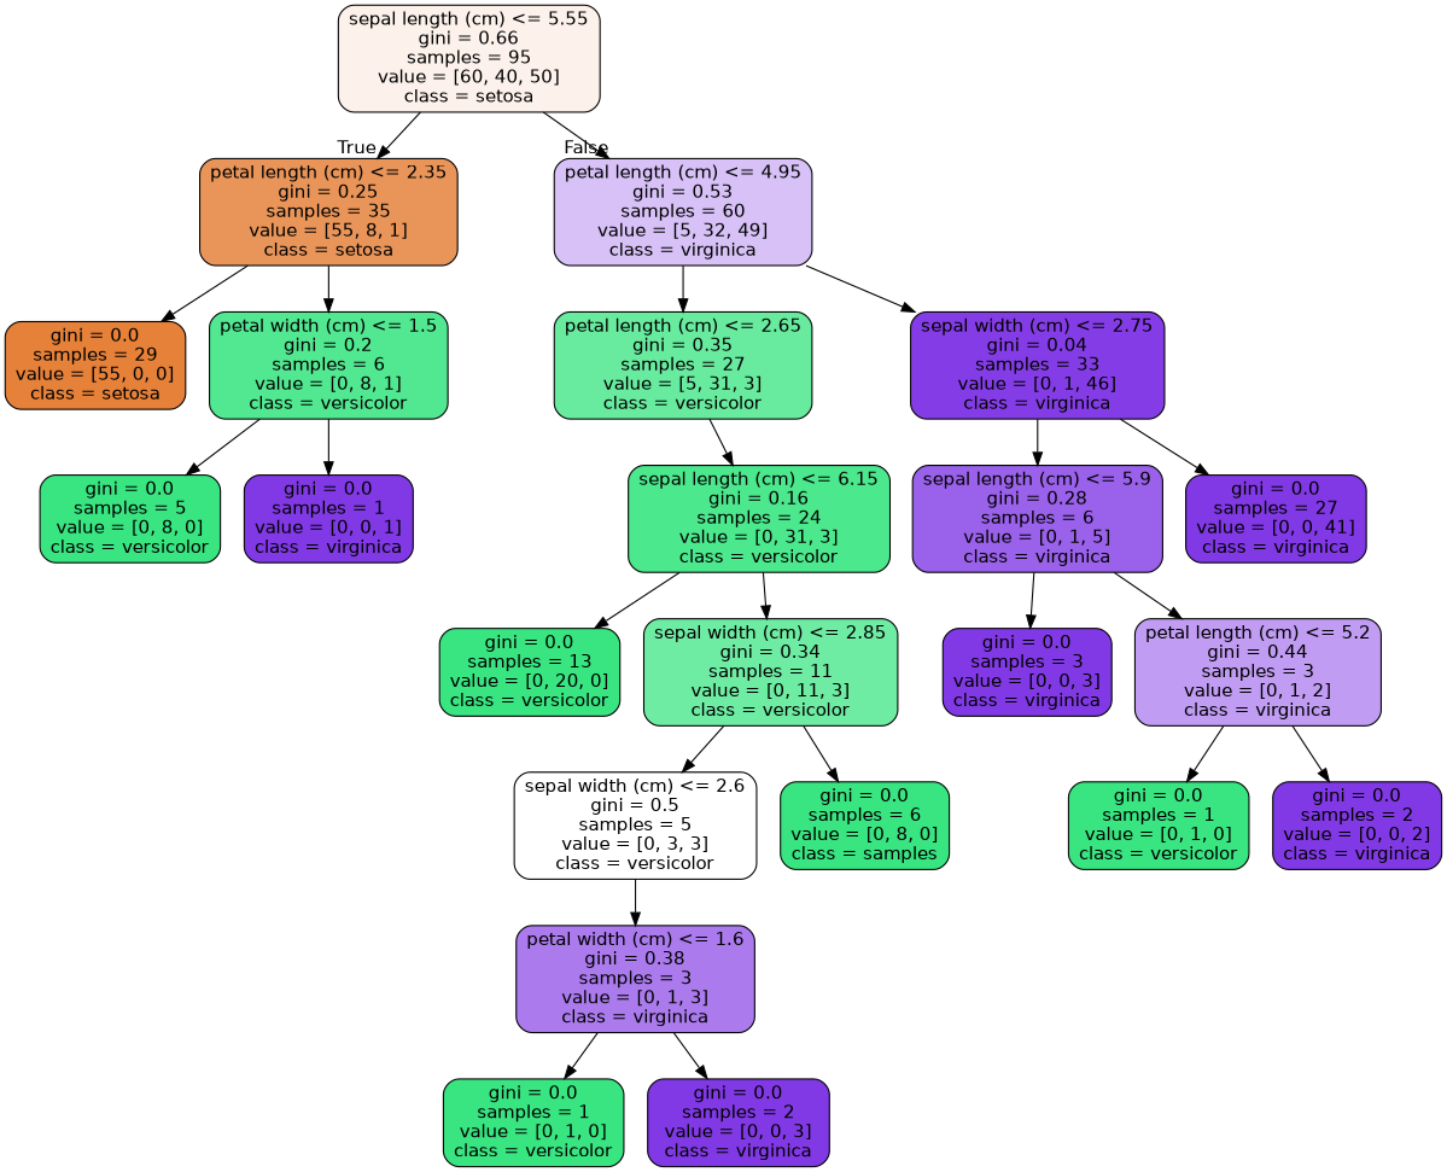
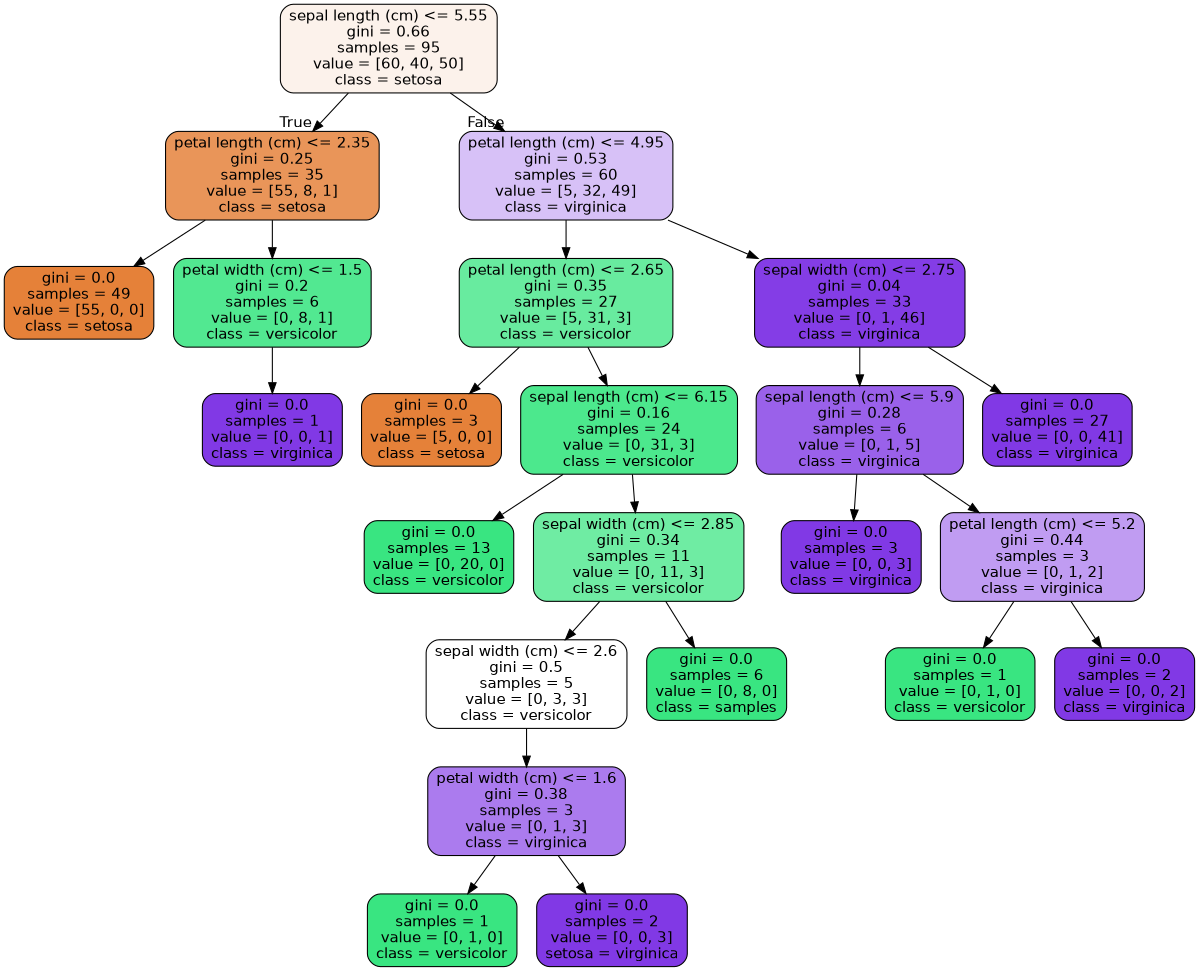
  digraph {
    node [color=black fillcolor="#39e581" fontname=helvetica shape=box style="filled, rounded"]
    edge [fontname=helvetica]
    n1 [fillcolor="#fcf2eb" label="sepal length (cm) <= 5.55\ngini = 0.66\nsamples = 95\nvalue = [60, 40, 50]\nclass = setosa"]
    n2 [fillcolor="#e99559" label="petal length (cm) <= 2.35\ngini = 0.25\nsamples = 35\nvalue = [55, 8, 1]\nclass = setosa"]
    n3 [fillcolor="#d7c1f7" label="petal length (cm) <= 4.95\ngini = 0.53\nsamples = 60\nvalue = [5, 32, 49]\nclass = virginica"]
-   n4 [fillcolor="#e58139" label="gini = 0.0\nsamples = 29\nvalue = [55, 0, 0]\nclass = setosa"]
+   n4 [fillcolor="#e58139" label="gini = 0.0\nsamples = 49\nvalue = [55, 0, 0]\nclass = setosa"]
    n5 [fillcolor="#52e891" label="petal width (cm) <= 1.5\ngini = 0.2\nsamples = 6\nvalue = [0, 8, 1]\nclass = versicolor"]
    n6 [fillcolor="#68eb9f" label="petal length (cm) <= 2.65\ngini = 0.35\nsamples = 27\nvalue = [5, 31, 3]\nclass = versicolor"]
    n7 [fillcolor="#843de6" label="sepal width (cm) <= 2.75\ngini = 0.04\nsamples = 33\nvalue = [0, 1, 46]\nclass = virginica"]
-   n8 [label="gini = 0.0\nsamples = 5\nvalue = [0, 8, 0]\nclass = versicolor"]
    n9 [fillcolor="#8139e5" label="gini = 0.0\nsamples = 1\nvalue = [0, 0, 1]\nclass = virginica"]
+   n10 [fillcolor="#e58139" label="gini = 0.0\nsamples = 3\nvalue = [5, 0, 0]\nclass = setosa"]
    n11 [fillcolor="#4ce88d" label="sepal length (cm) <= 6.15\ngini = 0.16\nsamples = 24\nvalue = [0, 31, 3]\nclass = versicolor"]
    n12 [fillcolor="#9a61ea" label="sepal length (cm) <= 5.9\ngini = 0.28\nsamples = 6\nvalue = [0, 1, 5]\nclass = virginica"]
    n13 [fillcolor="#8139e5" label="gini = 0.0\nsamples = 27\nvalue = [0, 0, 41]\nclass = virginica"]
    n14 [label="gini = 0.0\nsamples = 13\nvalue = [0, 20, 0]\nclass = versicolor"]
    n15 [fillcolor="#6feca3" label="sepal width (cm) <= 2.85\ngini = 0.34\nsamples = 11\nvalue = [0, 11, 3]\nclass = versicolor"]
    n16 [fillcolor="#ffffff" label="sepal width (cm) <= 2.6\ngini = 0.5\nsamples = 5\nvalue = [0, 3, 3]\nclass = versicolor"]
    n17 [label="gini = 0.0\nsamples = 6\nvalue = [0, 8, 0]\nclass = samples"]
    n18 [fillcolor="#ab7bee" label="petal width (cm) <= 1.6\ngini = 0.38\nsamples = 3\nvalue = [0, 1, 3]\nclass = virginica"]
    n19 [label="gini = 0.0\nsamples = 1\nvalue = [0, 1, 0]\nclass = versicolor"]
-   n20 [fillcolor="#8139e5" label="gini = 0.0\nsamples = 2\nvalue = [0, 0, 3]\nclass = virginica"]
+   n20 [fillcolor="#8139e5" label="gini = 0.0\nsamples = 2\nvalue = [0, 0, 3]\nsetosa = virginica"]
    n21 [fillcolor="#8139e5" label="gini = 0.0\nsamples = 3\nvalue = [0, 0, 3]\nclass = virginica"]
    n22 [fillcolor="#c09cf2" label="petal length (cm) <= 5.2\ngini = 0.44\nsamples = 3\nvalue = [0, 1, 2]\nclass = virginica"]
    n23 [label="gini = 0.0\nsamples = 1\nvalue = [0, 1, 0]\nclass = versicolor"]
    n24 [fillcolor="#8139e5" label="gini = 0.0\nsamples = 2\nvalue = [0, 0, 2]\nclass = virginica"]
    n1 -> n2 [headlabel=True labelangle=45 labeldistance=2.5]
    n1 -> n3 [headlabel=False labelangle=-45 labeldistance=2.5]
    n2 -> n4
    n2 -> n5
    n3 -> n6
    n3 -> n7
-   n5 -> n8
    n5 -> n9
+   n6 -> n10
    n6 -> n11
    n7 -> n12
    n7 -> n13
    n11 -> n14
    n11 -> n15
    n12 -> n21
    n12 -> n22
    n15 -> n16
    n15 -> n17
    n16 -> n18
    n18 -> n19
    n18 -> n20
    n22 -> n23
    n22 -> n24
  }
